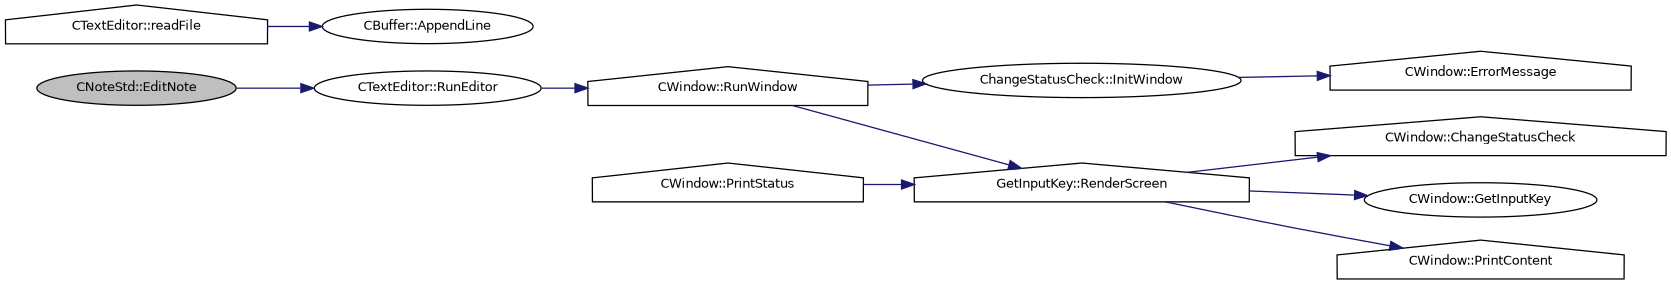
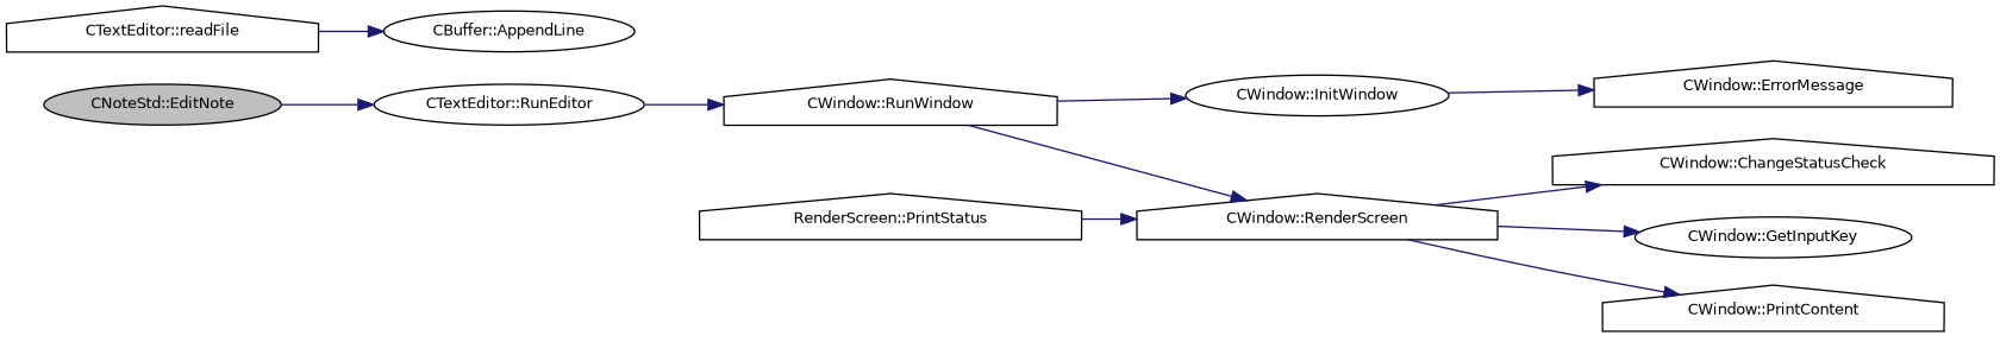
  digraph {
    rankdir=LR
    node [color=black fillcolor=white fontname=Helvetica fontsize=10 shape=house style=filled]
    edge [color=midnightblue fontname=Helvetica fontsize=10 labelfontname=Helvetica labelfontsize=10 style=solid]
    n1 [fillcolor=grey75 fontcolor=black height=0.2 label="CNoteStd::EditNote" shape=ellipse width=0.4]
    n2 [height=0.2 label="CTextEditor::RunEditor" shape=ellipse width=0.4]
    n3 [height=0.2 label="CWindow::RunWindow" width=0.4]
    n4 [height=0.2 label="CTextEditor::readFile" width=0.4]
    n5 [height=0.2 label="CBuffer::AppendLine" shape=ellipse width=0.4]
-   n6 [height=0.2 label="ChangeStatusCheck::InitWindow" shape=ellipse width=0.4]
-   n7 [height=0.2 label="GetInputKey::RenderScreen" width=0.4]
+   n6 [height=0.2 label="CWindow::InitWindow" shape=ellipse width=0.4]
+   n7 [height=0.2 label="CWindow::RenderScreen" width=0.4]
    n8 [height=0.2 label="CWindow::ErrorMessage" width=0.4]
    n9 [height=0.2 label="CWindow::ChangeStatusCheck" width=0.4]
    n10 [height=0.2 label="CWindow::GetInputKey" shape=ellipse width=0.4]
    n11 [height=0.2 label="CWindow::PrintContent" width=0.4]
-   n12 [height=0.2 label="CWindow::PrintStatus" width=0.4]
+   n12 [height=0.2 label="RenderScreen::PrintStatus" width=0.4]
    n1 -> n2
    n2 -> n3
    n3 -> n6
    n3 -> n7
    n4 -> n5
    n6 -> n8
    n7 -> n9
    n7 -> n10
    n7 -> n11
    n12 -> n7
  }
